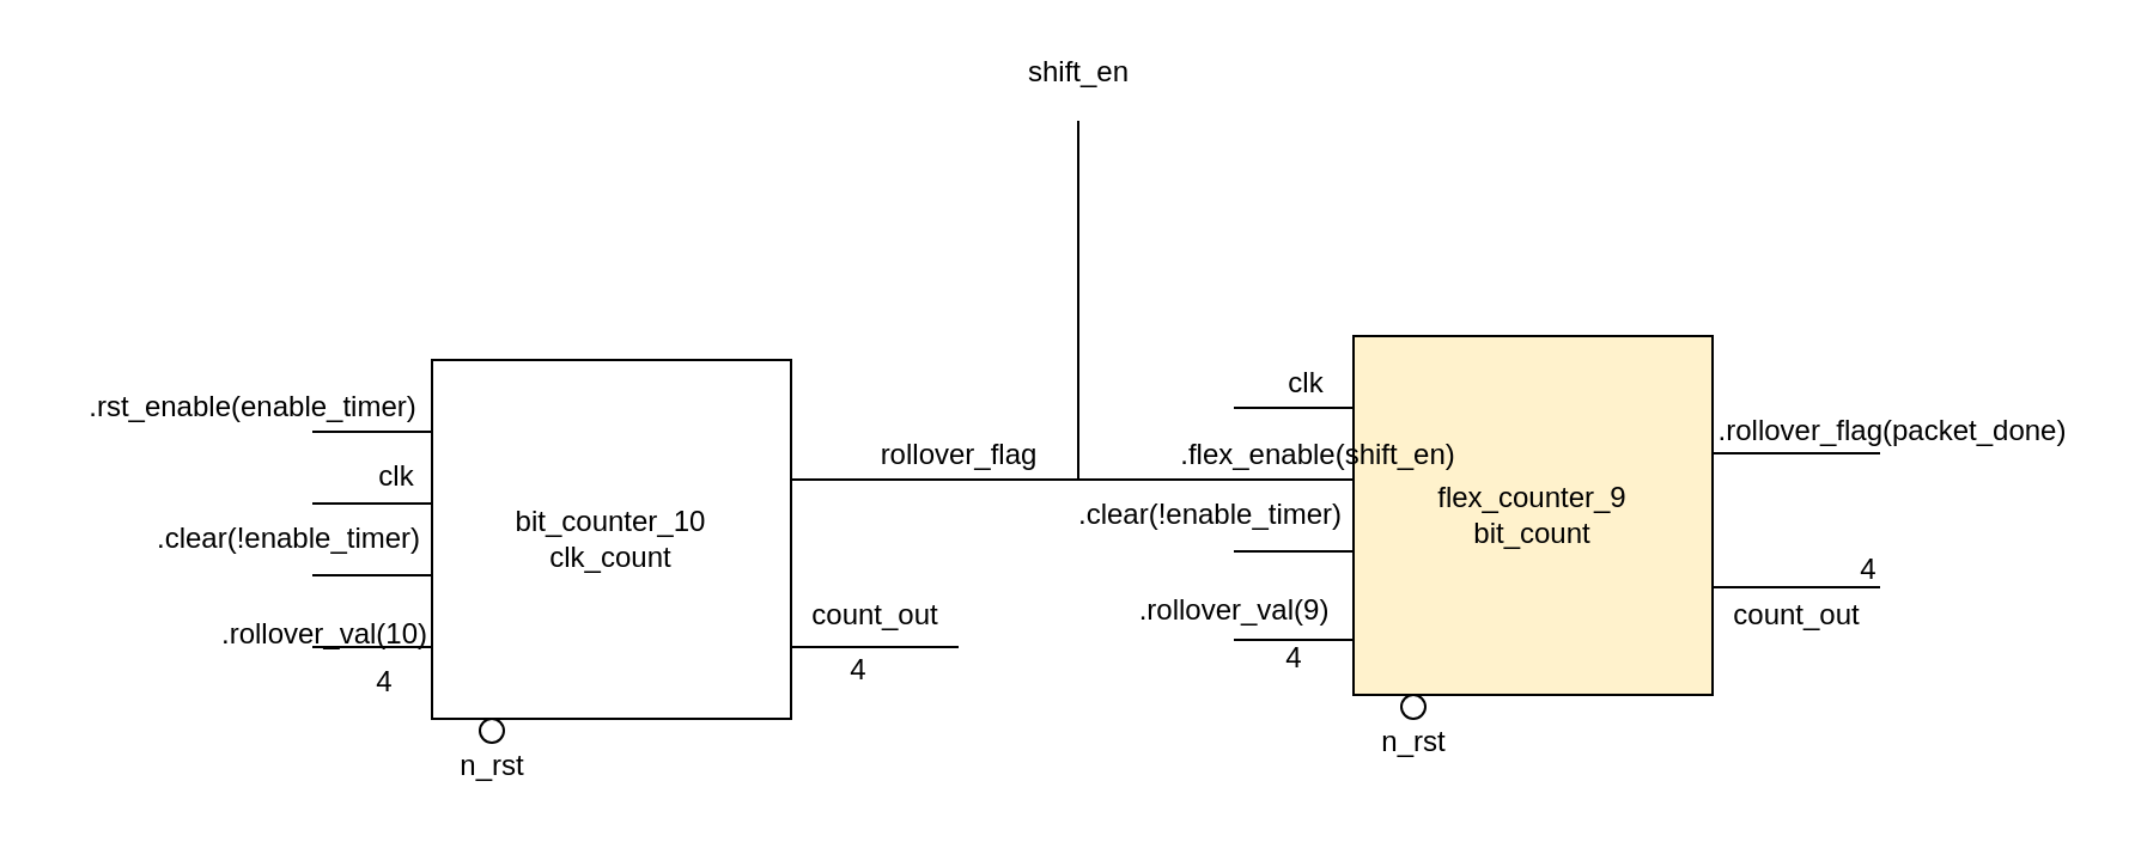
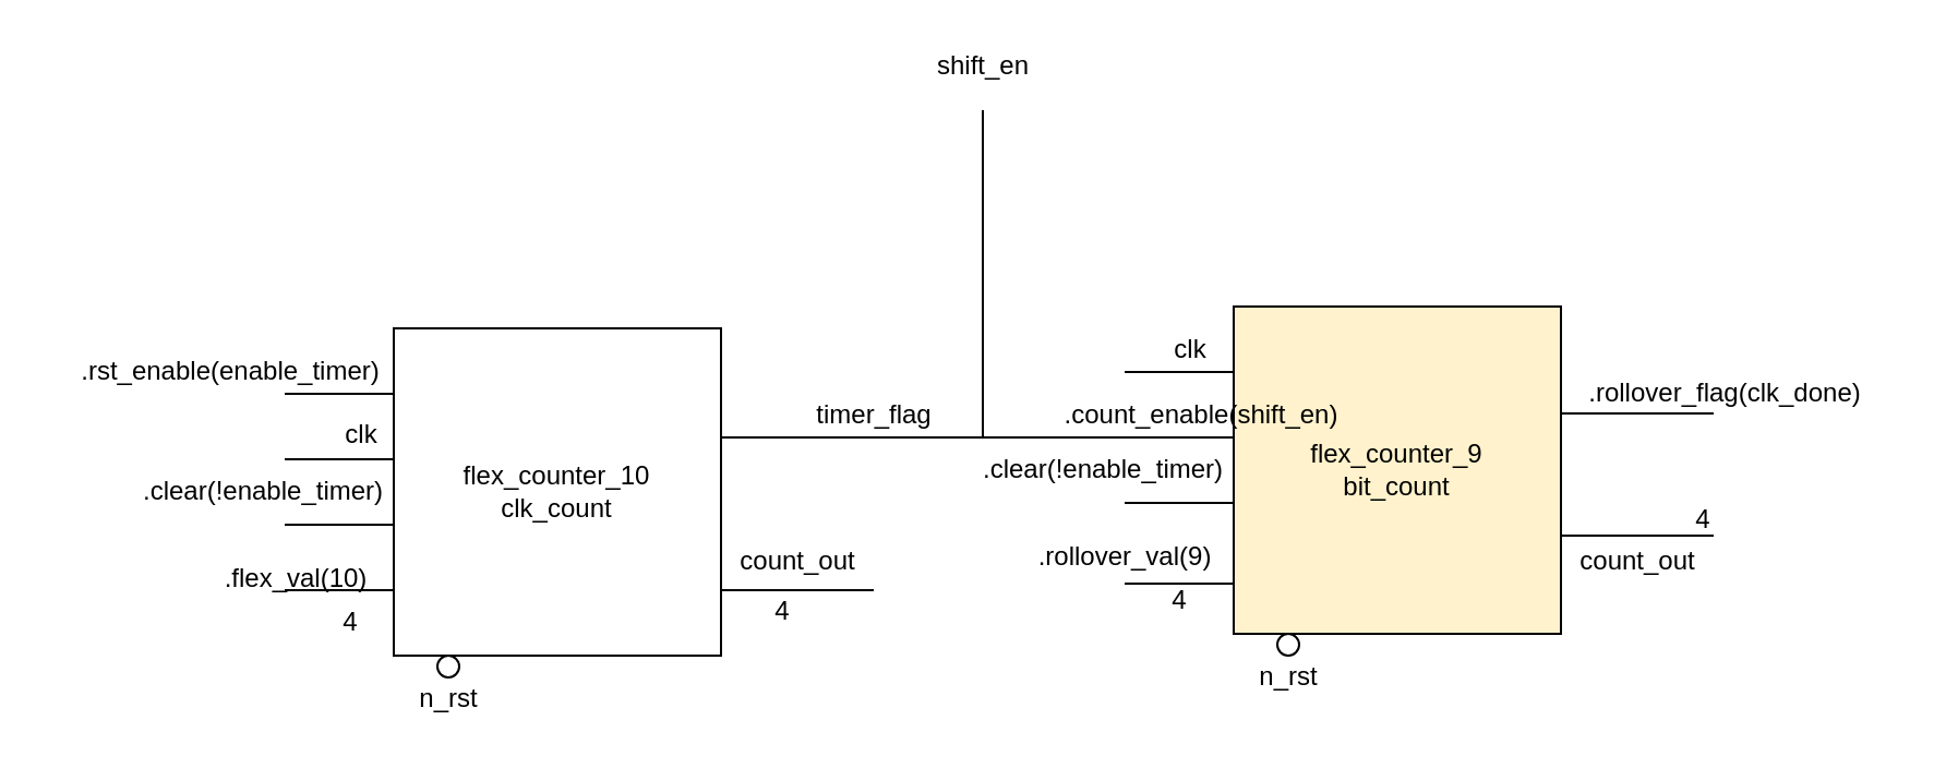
  <mxCell id="0" />
  <mxCell id="1" parent="0" />
- <mxCell id="2" value="&lt;div&gt;bit_counter_10&lt;/div&gt;&lt;div&gt;clk_count&lt;br&gt;&lt;/div&gt;" style="whiteSpace=wrap;html=1;aspect=fixed;" parent="1" vertex="1"><mxGeometry x="180" y="150" width="150" height="150" as="geometry" /></mxCell>
+ <mxCell id="2" value="&lt;div&gt;flex_counter_10&lt;/div&gt;&lt;div&gt;clk_count&lt;br&gt;&lt;/div&gt;" style="whiteSpace=wrap;html=1;aspect=fixed;" parent="1" vertex="1"><mxGeometry x="180" y="150" width="150" height="150" as="geometry" /></mxCell>
  <mxCell id="3" value="" style="endArrow=none;html=1;" parent="1" edge="1"><mxGeometry width="50" height="50" relative="1" as="geometry"><mxPoint x="130" y="180" as="sourcePoint" /><mxPoint x="180" y="180" as="targetPoint" /></mxGeometry></mxCell>
  <mxCell id="4" value=".rst_enable(enable_timer)" style="text;html=1;align=center;verticalAlign=middle;resizable=0;points=[];autosize=1;" parent="1" vertex="1"><mxGeometry x="20" y="160" width="170" height="20" as="geometry" /></mxCell>
  <mxCell id="5" value="" style="endArrow=none;html=1;" parent="1" edge="1"><mxGeometry width="50" height="50" relative="1" as="geometry"><mxPoint x="130" y="210" as="sourcePoint" /><mxPoint x="180" y="210" as="targetPoint" /></mxGeometry></mxCell>
- <mxCell id="6" value="rollover_flag" style="text;html=1;align=center;verticalAlign=middle;resizable=0;points=[];autosize=1;" parent="1" vertex="1"><mxGeometry x="360" y="180" width="80" height="20" as="geometry" /></mxCell>
+ <mxCell id="6" value="timer_flag" style="text;html=1;align=center;verticalAlign=middle;resizable=0;points=[];autosize=1;" parent="1" vertex="1"><mxGeometry x="360" y="180" width="80" height="20" as="geometry" /></mxCell>
  <mxCell id="7" value="" style="endArrow=none;html=1;" parent="1" edge="1"><mxGeometry width="50" height="50" relative="1" as="geometry"><mxPoint x="330" y="200" as="sourcePoint" /><mxPoint x="520" y="200" as="targetPoint" /></mxGeometry></mxCell>
  <mxCell id="8" value="clk" style="text;html=1;align=center;verticalAlign=middle;resizable=0;points=[];autosize=1;" parent="1" vertex="1"><mxGeometry x="150" y="189" width="30" height="20" as="geometry" /></mxCell>
  <mxCell id="9" value="" style="ellipse;whiteSpace=wrap;html=1;aspect=fixed;" parent="1" vertex="1"><mxGeometry x="200" y="300" width="10" height="10" as="geometry" /></mxCell>
  <mxCell id="10" value="n_rst" style="text;html=1;align=center;verticalAlign=middle;resizable=0;points=[];autosize=1;" parent="1" vertex="1"><mxGeometry x="185" y="310" width="40" height="20" as="geometry" /></mxCell>
  <mxCell id="11" value="" style="endArrow=none;html=1;" parent="1" edge="1"><mxGeometry width="50" height="50" relative="1" as="geometry"><mxPoint x="130" y="240" as="sourcePoint" /><mxPoint x="180" y="240" as="targetPoint" /></mxGeometry></mxCell>
  <mxCell id="12" value=".clear(!enable_timer)" style="text;html=1;align=center;verticalAlign=middle;resizable=0;points=[];autosize=1;" parent="1" vertex="1"><mxGeometry x="55" y="215" width="130" height="20" as="geometry" /></mxCell>
  <mxCell id="13" value="&lt;div&gt;flex_counter_9&lt;/div&gt;&lt;div&gt;bit_count&lt;br&gt;&lt;/div&gt;" style="whiteSpace=wrap;html=1;aspect=fixed;fillColor=#fff2cc;" parent="1" vertex="1"><mxGeometry x="565" y="140" width="150" height="150" as="geometry" /></mxCell>
  <mxCell id="14" value="" style="endArrow=none;html=1;" parent="1" edge="1"><mxGeometry width="50" height="50" relative="1" as="geometry"><mxPoint x="515" y="170" as="sourcePoint" /><mxPoint x="565" y="170" as="targetPoint" /></mxGeometry></mxCell>
  <mxCell id="15" value="" style="endArrow=none;html=1;" parent="1" edge="1"><mxGeometry width="50" height="50" relative="1" as="geometry"><mxPoint x="515" y="200" as="sourcePoint" /><mxPoint x="565" y="200" as="targetPoint" /></mxGeometry></mxCell>
  <mxCell id="16" value="clk" style="text;html=1;align=center;verticalAlign=middle;resizable=0;points=[];autosize=1;" parent="1" vertex="1"><mxGeometry x="530" y="150" width="30" height="20" as="geometry" /></mxCell>
  <mxCell id="17" value="" style="ellipse;whiteSpace=wrap;html=1;aspect=fixed;" parent="1" vertex="1"><mxGeometry x="585" y="290" width="10" height="10" as="geometry" /></mxCell>
  <mxCell id="18" value="n_rst" style="text;html=1;align=center;verticalAlign=middle;resizable=0;points=[];autosize=1;" parent="1" vertex="1"><mxGeometry x="570" y="300" width="40" height="20" as="geometry" /></mxCell>
  <mxCell id="19" value="" style="endArrow=none;html=1;" parent="1" edge="1"><mxGeometry width="50" height="50" relative="1" as="geometry"><mxPoint x="515" y="230" as="sourcePoint" /><mxPoint x="565" y="230" as="targetPoint" /></mxGeometry></mxCell>
  <mxCell id="20" value=".clear(!enable_timer)" style="text;html=1;align=center;verticalAlign=middle;resizable=0;points=[];autosize=1;" parent="1" vertex="1"><mxGeometry x="440" y="205" width="130" height="20" as="geometry" /></mxCell>
  <mxCell id="21" value="" style="endArrow=none;html=1;" parent="1" edge="1"><mxGeometry width="50" height="50" relative="1" as="geometry"><mxPoint x="130" y="270" as="sourcePoint" /><mxPoint x="180" y="270" as="targetPoint" /></mxGeometry></mxCell>
- <mxCell id="22" value=".rollover_val(10)" style="text;html=1;align=center;verticalAlign=middle;resizable=0;points=[];autosize=1;" parent="1" vertex="1"><mxGeometry x="85" y="255" width="100" height="20" as="geometry" /></mxCell>
+ <mxCell id="22" value=".flex_val(10)" style="text;html=1;align=center;verticalAlign=middle;resizable=0;points=[];autosize=1;" parent="1" vertex="1"><mxGeometry x="85" y="255" width="100" height="20" as="geometry" /></mxCell>
  <mxCell id="23" value="4" style="text;html=1;align=center;verticalAlign=middle;resizable=0;points=[];autosize=1;" parent="1" vertex="1"><mxGeometry x="150" y="275" width="20" height="20" as="geometry" /></mxCell>
  <mxCell id="24" value="" style="endArrow=none;html=1;" parent="1" edge="1"><mxGeometry width="50" height="50" relative="1" as="geometry"><mxPoint x="330" y="270" as="sourcePoint" /><mxPoint x="400" y="270" as="targetPoint" /></mxGeometry></mxCell>
  <mxCell id="25" value="count_out" style="text;html=1;align=center;verticalAlign=middle;resizable=0;points=[];autosize=1;" parent="1" vertex="1"><mxGeometry x="330" y="247" width="70" height="20" as="geometry" /></mxCell>
- <mxCell id="26" value=".flex_enable(shift_en)" style="text;html=1;align=center;verticalAlign=middle;resizable=0;points=[];autosize=1;" parent="1" vertex="1"><mxGeometry x="475" y="180" width="150" height="20" as="geometry" /></mxCell>
+ <mxCell id="26" value=".count_enable(shift_en)" style="text;html=1;align=center;verticalAlign=middle;resizable=0;points=[];autosize=1;" parent="1" vertex="1"><mxGeometry x="475" y="180" width="150" height="20" as="geometry" /></mxCell>
  <mxCell id="27" value=".rollover_val(9)" style="text;html=1;align=center;verticalAlign=middle;resizable=0;points=[];autosize=1;" parent="1" vertex="1"><mxGeometry x="465" y="245" width="100" height="20" as="geometry" /></mxCell>
  <mxCell id="28" value="4" style="text;html=1;align=center;verticalAlign=middle;resizable=0;points=[];autosize=1;" parent="1" vertex="1"><mxGeometry x="530" y="265" width="20" height="20" as="geometry" /></mxCell>
  <mxCell id="29" value="" style="endArrow=none;html=1;" parent="1" edge="1"><mxGeometry width="50" height="50" relative="1" as="geometry"><mxPoint x="515" y="267" as="sourcePoint" /><mxPoint x="565" y="267" as="targetPoint" /></mxGeometry></mxCell>
  <mxCell id="30" value="" style="endArrow=none;html=1;" parent="1" edge="1"><mxGeometry width="50" height="50" relative="1" as="geometry"><mxPoint x="450" y="200" as="sourcePoint" /><mxPoint x="450" y="50" as="targetPoint" /></mxGeometry></mxCell>
  <mxCell id="31" value="shift_en" style="text;html=1;align=center;verticalAlign=middle;resizable=0;points=[];autosize=1;" parent="1" vertex="1"><mxGeometry x="420" y="20" width="60" height="20" as="geometry" /></mxCell>
  <mxCell id="32" value="" style="endArrow=none;html=1;" parent="1" edge="1"><mxGeometry width="50" height="50" relative="1" as="geometry"><mxPoint x="715" y="189" as="sourcePoint" /><mxPoint x="785" y="189" as="targetPoint" /></mxGeometry></mxCell>
- <mxCell id="33" value=".rollover_flag(packet_done)" style="text;html=1;align=center;verticalAlign=middle;resizable=0;points=[];autosize=1;" parent="1" vertex="1"><mxGeometry x="710" y="170" width="160" height="20" as="geometry" /></mxCell>
+ <mxCell id="33" value=".rollover_flag(clk_done)" style="text;html=1;align=center;verticalAlign=middle;resizable=0;points=[];autosize=1;" parent="1" vertex="1"><mxGeometry x="710" y="170" width="160" height="20" as="geometry" /></mxCell>
  <mxCell id="34" value="" style="endArrow=none;html=1;" parent="1" edge="1"><mxGeometry width="50" height="50" relative="1" as="geometry"><mxPoint x="715" y="245" as="sourcePoint" /><mxPoint x="785" y="245" as="targetPoint" /></mxGeometry></mxCell>
  <mxCell id="35" value="count_out" style="text;html=1;align=center;verticalAlign=middle;resizable=0;points=[];autosize=1;" parent="1" vertex="1"><mxGeometry x="715" y="247" width="70" height="20" as="geometry" /></mxCell>
  <mxCell id="36" value="4" style="text;html=1;align=center;verticalAlign=middle;resizable=0;points=[];autosize=1;" parent="1" vertex="1"><mxGeometry x="348" y="270" width="20" height="20" as="geometry" /></mxCell>
  <mxCell id="37" value="4" style="text;html=1;align=center;verticalAlign=middle;resizable=0;points=[];autosize=1;" parent="1" vertex="1"><mxGeometry x="770" y="228" width="20" height="20" as="geometry" /></mxCell>
